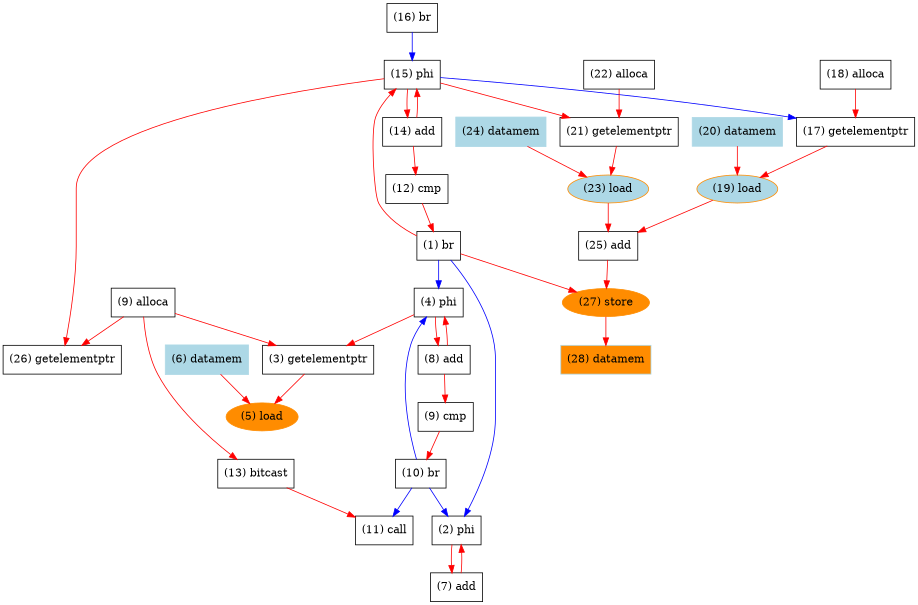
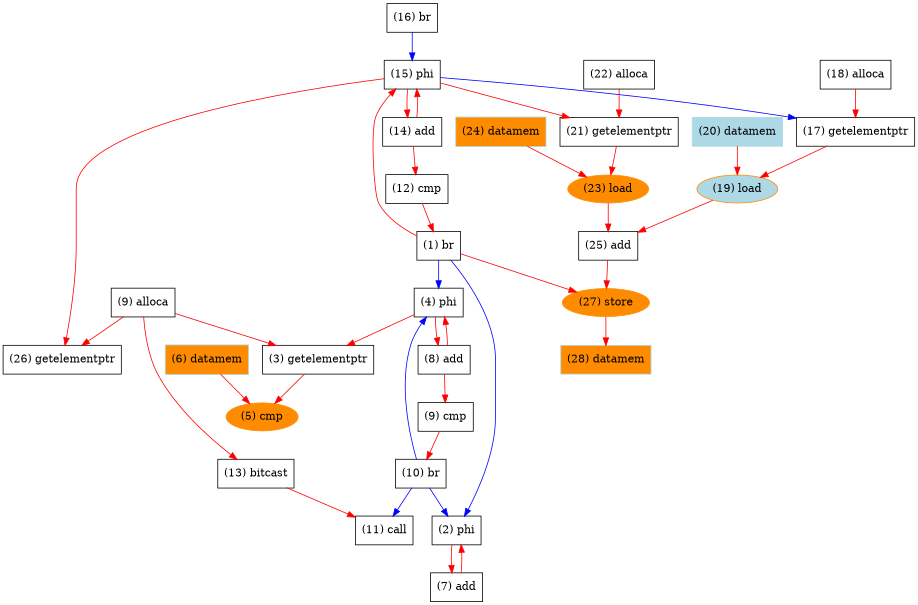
  digraph {
    node [shape=record]
    edge [color=red]
    n1 [label="(4) phi"]
    n2 [label="(3) getelementptr"]
    n3 [label="(8) add"]
-   n4 [color=darkorange label="(5) load" shape=oval style=filled]
+   n4 [color=darkorange label="(5) cmp" shape=oval style=filled]
    n5 [label="(9) cmp"]
    n6 [label="(1) br"]
    n7 [label="(2) phi"]
    n8 [label="(15) phi"]
    n9 [color=darkorange label="(27) store" shape=oval style=filled]
    n10 [label="(7) add"]
    n11 [label="(26) getelementptr"]
    n12 [label="(14) add"]
    n13 [label="(17) getelementptr"]
    n14 [label="(21) getelementptr"]
    n15 [label="(9) alloca"]
    n16 [label="(13) bitcast"]
    n17 [label="(11) call"]
-   n18 [color=lightblue label="(6) datamem" style=filled]
+   n18 [color=lightblue label="(6) datamem" style=filled fillcolor=darkorange]
    n19 [label="(10) br"]
    n20 [label="(12) cmp"]
    n21 [color=darkorange fillcolor=lightblue label="(19) load" shape=oval style=filled]
-   n22 [color=darkorange label="(23) load" shape=oval style=filled fillcolor=lightblue]
+   n22 [color=darkorange label="(23) load" shape=oval style=filled]
    n23 [label="(16) br"]
    n24 [label="(25) add"]
    n25 [label="(18) alloca"]
    n26 [color=lightblue label="(20) datamem" style=filled]
    n27 [label="(22) alloca"]
-   n28 [color=lightblue label="(24) datamem" style=filled]
+   n28 [color=lightblue label="(24) datamem" style=filled fillcolor=darkorange]
    n29 [color=lightblue fillcolor=darkorange label="(28) datamem" style=filled]
    n1 -> n2
    n1 -> n3
    n2 -> n4
    n3 -> n1
    n3 -> n5
    n5 -> n19
    n6 -> n1 [color=blue]
    n6 -> n7 [color=blue]
    n6 -> n8
    n6 -> n9
    n7 -> n10
    n8 -> n11
    n8 -> n12
    n8 -> n13 [color=blue]
    n8 -> n14
    n9 -> n29
    n10 -> n7
    n12 -> n8
    n12 -> n20
    n13 -> n21
    n14 -> n22
    n15 -> n2
    n15 -> n11
    n15 -> n16
    n16 -> n17
    n18 -> n4
    n19 -> n1 [color=blue]
    n19 -> n7 [color=blue]
    n19 -> n17 [color=blue]
    n20 -> n6
    n21 -> n24
    n22 -> n24
    n23 -> n8 [color=blue]
    n24 -> n9
    n25 -> n13
    n26 -> n21
    n27 -> n14
    n28 -> n22
  }
